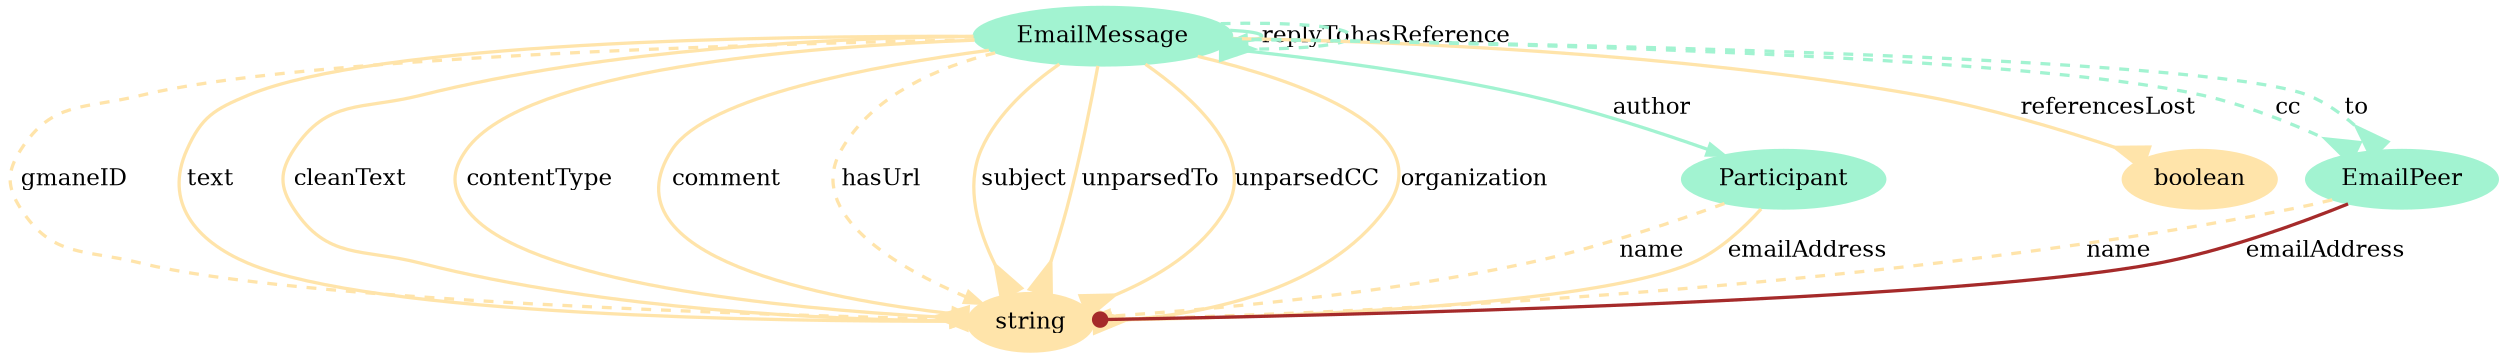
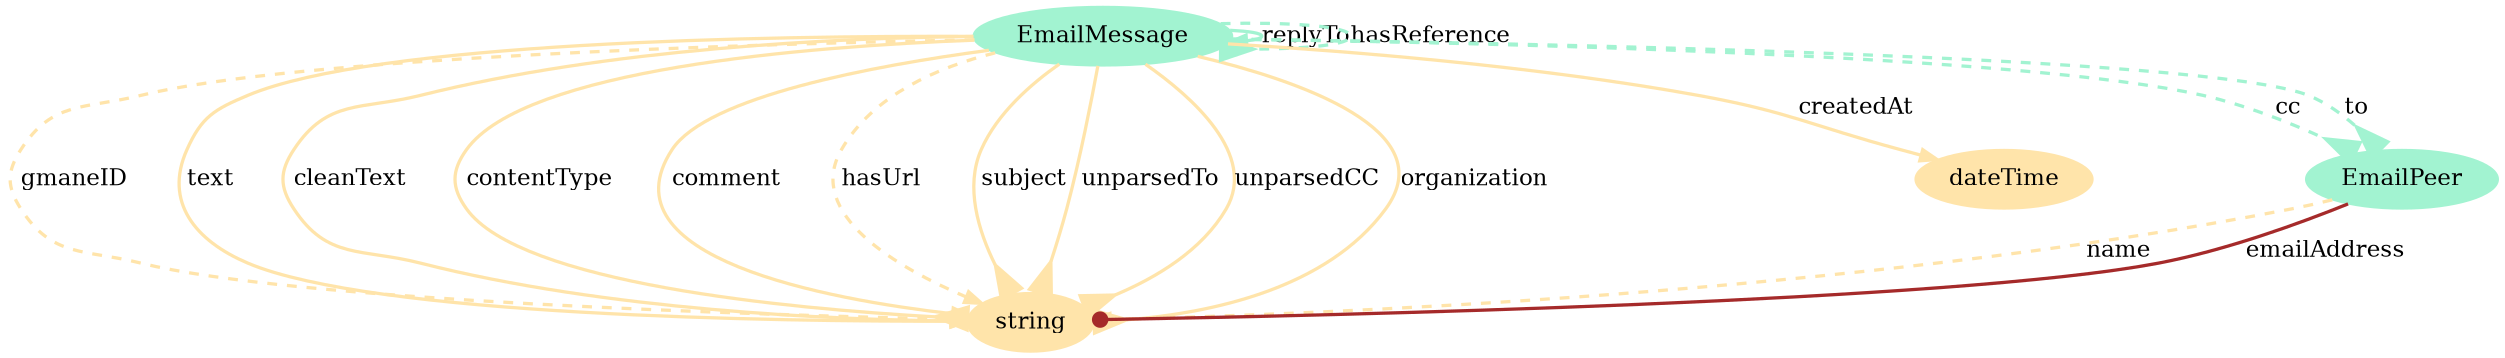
  digraph {
    node [color="#FFE4AA" style=filled]
    edge [color="#FFE4AA" penwidth=2]
    n1 [label=string]
-   Participant [color="#A2F3D1"]
    EmailMessage [color="#A2F3D1"]
-   n5 [label=boolean]
+   n4 [label=dateTime]
    n6 [color="#A2F3D1" label=EmailPeer]
-   Participant -> n1 [label=name style=dashed]
-   Participant -> n1 [label=emailAddress]
    EmailMessage -> n1 [label=gmaneID style=dashed]
    EmailMessage -> n1 [label=text]
    EmailMessage -> n1 [label=cleanText]
    EmailMessage -> n1 [arrowhead=inv arrowsize=2.0 label=contentType]
    EmailMessage -> n1 [label=comment]
    EmailMessage -> n1 [label=hasUrl style=dashed]
    EmailMessage -> n1 [arrowhead=inv arrowsize=2.0 label=subject]
    EmailMessage -> n1 [arrowhead=inv arrowsize=2.0 label=unparsedTo]
    EmailMessage -> n1 [arrowhead=inv arrowsize=2.0 label=unparsedCC]
    EmailMessage -> n1 [arrowhead=inv arrowsize=2.0 label=organization]
-   EmailMessage -> Participant [color="#A2F3D1" label=author]
    EmailMessage -> EmailMessage [color="#A2F3D1" label=replyTo]
    EmailMessage -> EmailMessage [arrowhead=inv arrowsize=2.0 color="#A2F3D1" label=hasReference style=dashed]
-   EmailMessage -> n5 [arrowhead=inv arrowsize=2.0 label=referencesLost]
+   EmailMessage -> n4 [label=createdAt]
    EmailMessage -> n6 [arrowhead=inv arrowsize=2.0 color="#A2F3D1" label=cc style=dashed]
    EmailMessage -> n6 [arrowhead=inv arrowsize=2.0 color="#A2F3D1" label=to style=dashed]
    n6 -> n1 [label=name style=dashed]
    n6 -> n1 [arrowhead=dot color=brown label=emailAddress]
  }
